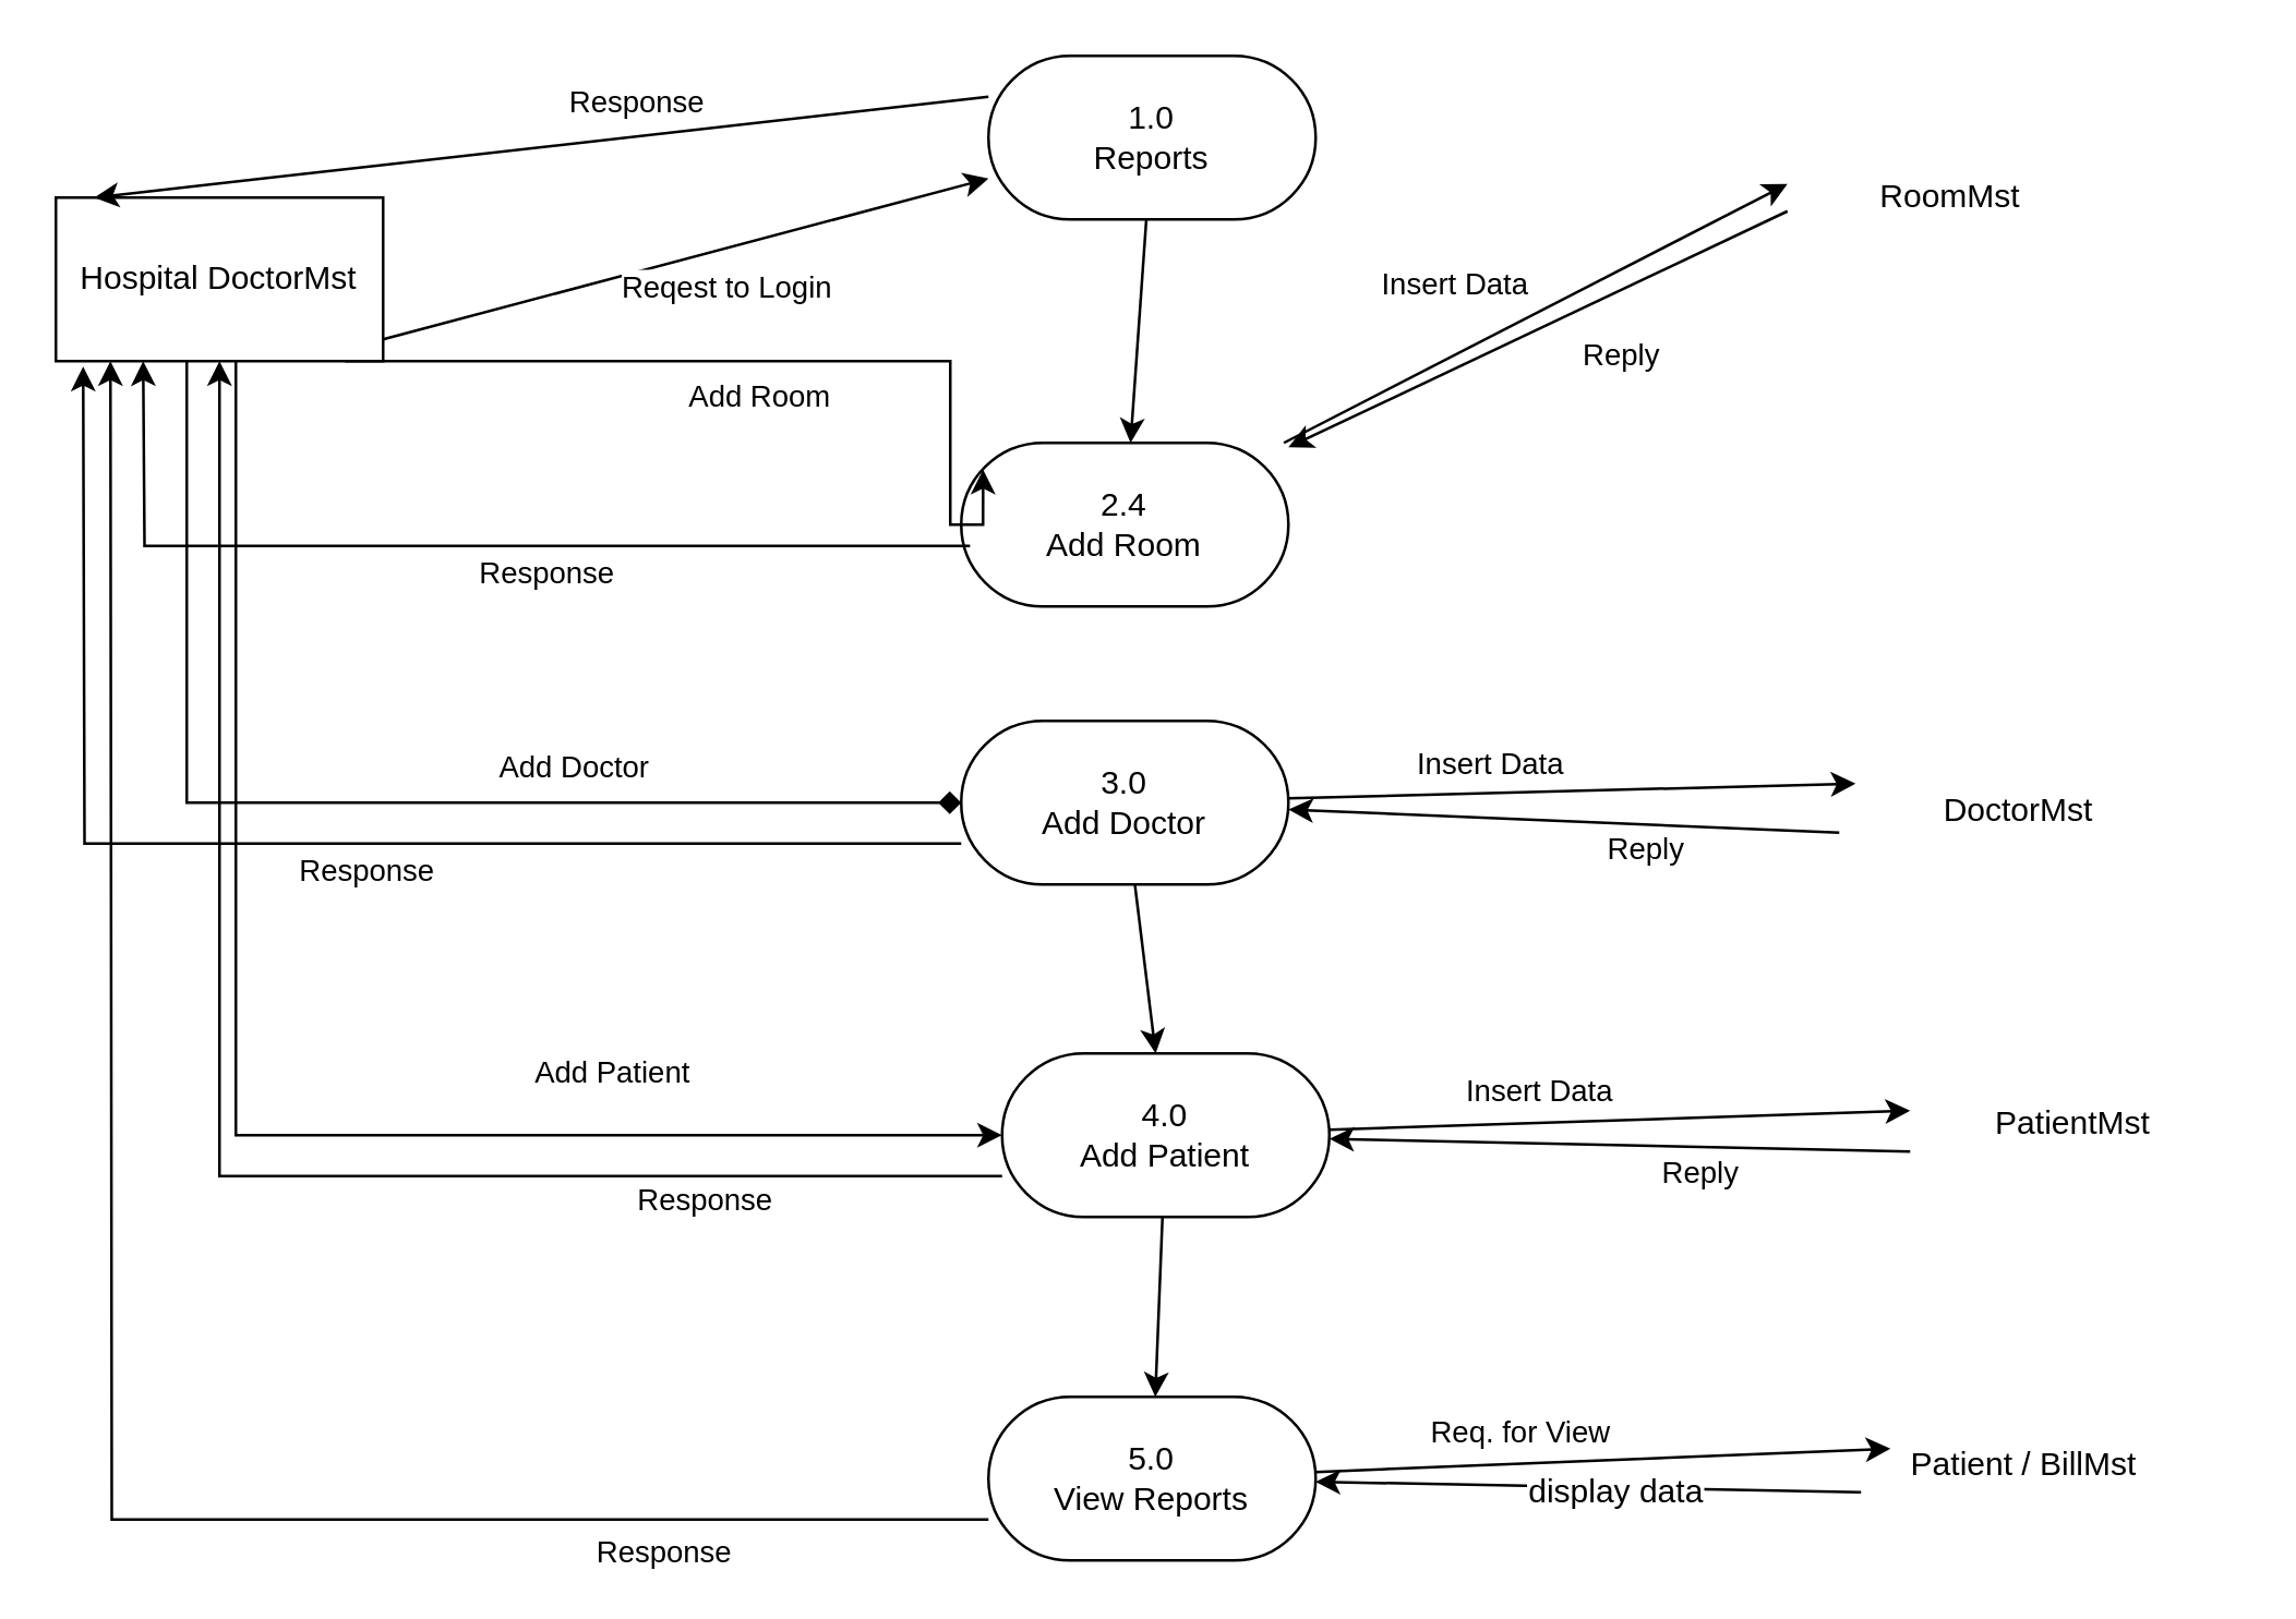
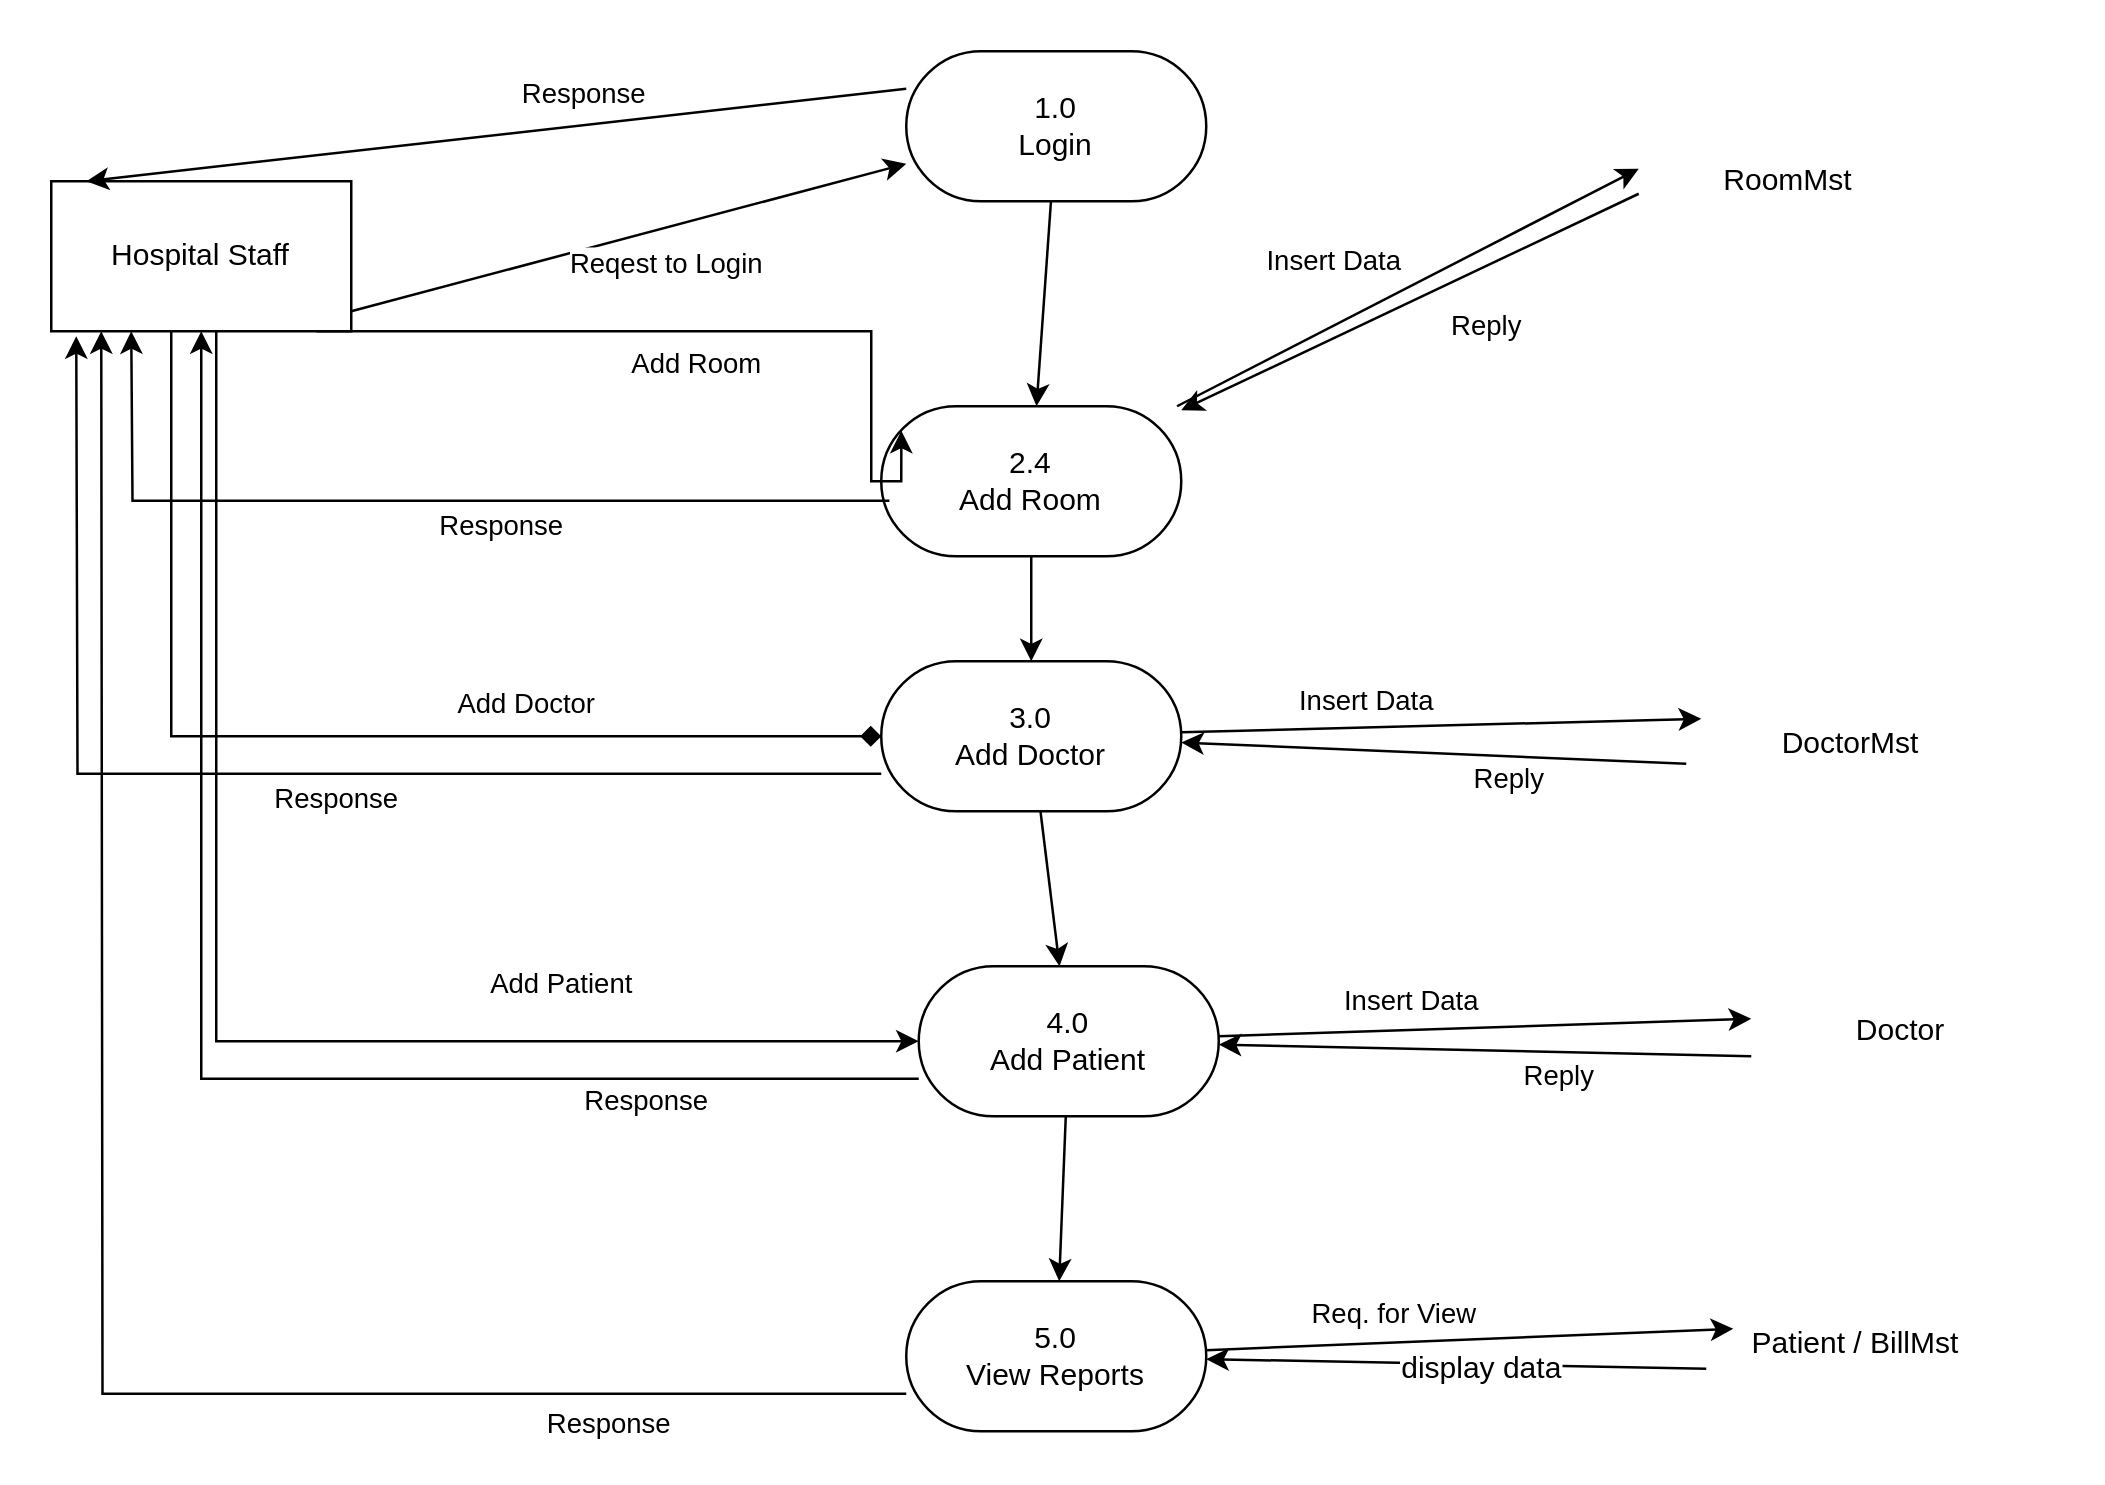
  <mxCell id="0" />
  <mxCell id="1" parent="0" />
- <mxCell id="2" value="Hospital DoctorMst" style="shape=rectangle;whiteSpace=wrap;html=1;strokeColor=#000000;fillColor=#FFFFFF;" parent="1" vertex="1"><mxGeometry x="20" y="72" width="120" height="60" as="geometry" /></mxCell>
- <mxCell id="3" value="1.0&lt;br&gt;Reports" style="shape=rounded;whiteSpace=wrap;html=1;rounded=1;arcSize=50;strokeColor=#000000;fillColor=#FFFFFF;" parent="1" vertex="1"><mxGeometry x="362" y="20" width="120" height="60" as="geometry" /></mxCell>
+ <mxCell id="2" value="Hospital Staff" style="shape=rectangle;whiteSpace=wrap;html=1;strokeColor=#000000;fillColor=#FFFFFF;" parent="1" vertex="1"><mxGeometry x="20" y="72" width="120" height="60" as="geometry" /></mxCell>
+ <mxCell id="3" value="1.0&lt;br&gt;Login" style="shape=rounded;whiteSpace=wrap;html=1;rounded=1;arcSize=50;strokeColor=#000000;fillColor=#FFFFFF;" parent="1" vertex="1"><mxGeometry x="362" y="20" width="120" height="60" as="geometry" /></mxCell>
  <mxCell id="4" value="2.4&lt;br&gt;Add Room" style="shape=rounded;whiteSpace=wrap;html=1;rounded=1;arcSize=50;strokeColor=#000000;fillColor=#FFFFFF;" parent="1" vertex="1"><mxGeometry x="352" y="162" width="120" height="60" as="geometry" /></mxCell>
  <mxCell id="5" value="3.0&lt;br&gt;Add Doctor" style="shape=rounded;whiteSpace=wrap;html=1;rounded=1;arcSize=50;strokeColor=#000000;fillColor=#FFFFFF;" parent="1" vertex="1"><mxGeometry x="352" y="264" width="120" height="60" as="geometry" /></mxCell>
  <mxCell id="6" value="4.0&lt;br&gt;Add Patient" style="shape=rounded;whiteSpace=wrap;html=1;rounded=1;arcSize=50;strokeColor=#000000;fillColor=#FFFFFF;" parent="1" vertex="1"><mxGeometry x="367" y="386" width="120" height="60" as="geometry" /></mxCell>
  <mxCell id="7" value="" style="line;strokeWidth=1;html=1;strokeColor=#000000;" parent="1" vertex="1"><mxGeometry x="580" y="167" width="120" as="geometry" /></mxCell>
  <mxCell id="8" value="" style="line;strokeWidth=1;html=1;strokeColor=#000000;" parent="1" vertex="1"><mxGeometry x="580" y="197" width="120" as="geometry" /></mxCell>
  <mxCell id="9" value="RoomMst" style="text;html=1;strokeColor=none;fillColor=none;align=center;verticalAlign=middle;whiteSpace=wrap;rounded=0;" parent="1" vertex="1"><mxGeometry x="655" y="62" width="120" height="20" as="geometry" /></mxCell>
  <mxCell id="10" value="" style="line;strokeWidth=1;html=1;strokeColor=#000000;" parent="1" vertex="1"><mxGeometry x="580" y="287" width="120" as="geometry" /></mxCell>
  <mxCell id="11" value="" style="line;strokeWidth=1;html=1;strokeColor=#000000;" parent="1" vertex="1"><mxGeometry x="580" y="317" width="120" as="geometry" /></mxCell>
  <mxCell id="12" value="DoctorMst" style="text;html=1;strokeColor=none;fillColor=none;align=center;verticalAlign=middle;whiteSpace=wrap;rounded=0;" parent="1" vertex="1"><mxGeometry x="680" y="287" width="120" height="20" as="geometry" /></mxCell>
  <mxCell id="13" value="" style="line;strokeWidth=1;html=1;strokeColor=#000000;" parent="1" vertex="1"><mxGeometry x="580" y="407" width="120" as="geometry" /></mxCell>
  <mxCell id="14" value="" style="line;strokeWidth=1;html=1;strokeColor=#000000;" parent="1" vertex="1"><mxGeometry x="580" y="437" width="120" as="geometry" /></mxCell>
- <mxCell id="15" value="PatientMst" style="text;html=1;strokeColor=none;fillColor=none;align=center;verticalAlign=middle;whiteSpace=wrap;rounded=0;" parent="1" vertex="1"><mxGeometry x="700" y="402" width="120" height="20" as="geometry" /></mxCell>
+ <mxCell id="15" value="Doctor" style="text;html=1;strokeColor=none;fillColor=none;align=center;verticalAlign=middle;whiteSpace=wrap;rounded=0;" parent="1" vertex="1"><mxGeometry x="700" y="402" width="120" height="20" as="geometry" /></mxCell>
  <mxCell id="16" value="" style="line;strokeWidth=1;html=1;strokeColor=#000000;" parent="1" vertex="1"><mxGeometry x="580" y="527" width="120" as="geometry" /></mxCell>
  <mxCell id="17" value="" style="line;strokeWidth=1;html=1;strokeColor=#000000;" parent="1" vertex="1"><mxGeometry x="580" y="557" width="120" as="geometry" /></mxCell>
  <mxCell id="18" value="Patient / BillMst" style="text;html=1;strokeColor=none;fillColor=none;align=center;verticalAlign=middle;whiteSpace=wrap;rounded=0;" parent="1" vertex="1"><mxGeometry x="682" y="527" width="120" height="20" as="geometry" /></mxCell>
  <mxCell id="19" value="" style="endArrow=classic;html=1;rounded=0;" parent="1" source="3" target="4" edge="1"><mxGeometry width="50" height="50" relative="1" as="geometry"><mxPoint x="390" y="82" as="sourcePoint" /><mxPoint x="390" y="142" as="targetPoint" /></mxGeometry></mxCell>
+ <mxCell id="20" value="" style="endArrow=classic;html=1;rounded=0;" parent="1" source="4" target="5" edge="1"><mxGeometry width="50" height="50" relative="1" as="geometry"><mxPoint x="390" y="202" as="sourcePoint" /><mxPoint x="390" y="262" as="targetPoint" /></mxGeometry></mxCell>
  <mxCell id="21" value="" style="endArrow=classic;html=1;rounded=0;" parent="1" source="5" target="6" edge="1"><mxGeometry width="50" height="50" relative="1" as="geometry"><mxPoint x="390" y="322" as="sourcePoint" /><mxPoint x="390" y="382" as="targetPoint" /></mxGeometry></mxCell>
  <mxCell id="22" value="" style="endArrow=classic;html=1;rounded=0;" parent="1" source="6" target="41" edge="1"><mxGeometry width="50" height="50" relative="1" as="geometry"><mxPoint x="390" y="442" as="sourcePoint" /><mxPoint x="390" y="502" as="targetPoint" /></mxGeometry></mxCell>
  <mxCell id="23" value="Reqest to Login" style="endArrow=classic;html=1;rounded=0;exitX=1;exitY=0.5;exitDx=0;exitDy=0;entryX=0;entryY=0.75;entryDx=0;entryDy=0;" parent="1" target="3" edge="1"><mxGeometry x="0.103" y="-14" width="50" height="50" relative="1" as="geometry"><mxPoint x="140" y="124" as="sourcePoint" /><mxPoint x="362" y="72" as="targetPoint" /><mxPoint as="offset" /></mxGeometry></mxCell>
  <mxCell id="24" value="Response" style="endArrow=classic;html=1;rounded=0;exitX=0;exitY=0.25;exitDx=0;exitDy=0;entryX=0;entryY=0.5;entryDx=0;entryDy=0;" parent="1" source="3" edge="1"><mxGeometry x="-0.222" y="-12" width="50" height="50" relative="1" as="geometry"><mxPoint x="376" y="20" as="sourcePoint" /><mxPoint x="34" y="72" as="targetPoint" /><mxPoint as="offset" /></mxGeometry></mxCell>
  <mxCell id="25" value="Add Room" style="endArrow=classic;html=1;rounded=0;edgeStyle=orthogonalEdgeStyle;elbow=vertical;exitX=0.25;exitY=1;exitDx=0;exitDy=0;entryX=0.067;entryY=0.163;entryDx=0;entryDy=0;entryPerimeter=0;" parent="1" target="4" edge="1"><mxGeometry x="-0.033" y="-13" relative="1" as="geometry"><mxPoint as="offset" /><mxPoint x="126" y="132" as="sourcePoint" /><mxPoint x="428" y="192" as="targetPoint" /><Array as="points"><mxPoint x="348" y="132" /><mxPoint x="348" y="192" /><mxPoint x="360" y="192" /></Array></mxGeometry></mxCell>
  <mxCell id="26" value="Response" style="endArrow=classic;html=1;rounded=0;edgeStyle=orthogonalEdgeStyle;elbow=horizontal;exitX=0.027;exitY=0.63;exitDx=0;exitDy=0;entryX=0.35;entryY=1;entryDx=0;entryDy=0;exitPerimeter=0;" parent="1" source="4" edge="1"><mxGeometry relative="1" as="geometry"><mxPoint x="30" y="10" as="offset" /><mxPoint x="342" y="192" as="sourcePoint" /><mxPoint x="52" y="132" as="targetPoint" /></mxGeometry></mxCell>
  <mxCell id="27" value="Add Doctor" style="endArrow=diamond;html=1;rounded=0;edgeStyle=orthogonalEdgeStyle;elbow=vertical;exitX=0.4;exitY=1;exitDx=0;exitDy=0;entryX=0;entryY=0.5;entryDx=0;entryDy=0;" parent="1" source="2" target="5" edge="1"><mxGeometry x="0.363" y="13" relative="1" as="geometry"><mxPoint as="offset" /></mxGeometry></mxCell>
  <mxCell id="28" value="Response" style="endArrow=classic;html=1;rounded=0;edgeStyle=orthogonalEdgeStyle;elbow=horizontal;exitX=0;exitY=0.75;exitDx=0;exitDy=0;entryX=0.5;entryY=1;entryDx=0;entryDy=0;" parent="1" source="5" edge="1"><mxGeometry relative="1" as="geometry"><mxPoint x="30" y="10" as="offset" /><mxPoint x="302" y="296" as="sourcePoint" /><mxPoint x="30" y="134" as="targetPoint" /></mxGeometry></mxCell>
  <mxCell id="29" value="Add Patient" style="endArrow=classic;html=1;rounded=0;edgeStyle=orthogonalEdgeStyle;elbow=vertical;exitX=0.55;exitY=1;exitDx=0;exitDy=0;entryX=0;entryY=0.5;entryDx=0;entryDy=0;" parent="1" source="2" target="6" edge="1"><mxGeometry x="0.495" y="23" relative="1" as="geometry"><mxPoint as="offset" /></mxGeometry></mxCell>
  <mxCell id="30" value="Response" style="endArrow=classic;html=1;rounded=0;edgeStyle=orthogonalEdgeStyle;elbow=horizontal;exitX=0;exitY=0.75;exitDx=0;exitDy=0;entryX=0.5;entryY=1;entryDx=0;entryDy=0;" parent="1" source="6" target="2" edge="1"><mxGeometry x="-0.628" y="9" relative="1" as="geometry"><mxPoint as="offset" /><mxPoint x="335" y="436" as="sourcePoint" /><mxPoint x="76" y="152" as="targetPoint" /></mxGeometry></mxCell>
  <mxCell id="31" value="Response" style="endArrow=classic;html=1;rounded=0;edgeStyle=orthogonalEdgeStyle;elbow=horizontal;exitX=0;exitY=0.75;exitDx=0;exitDy=0;entryX=0.8;entryY=1;entryDx=0;entryDy=0;" parent="1" source="41" edge="1"><mxGeometry x="-0.681" y="12" relative="1" as="geometry"><mxPoint as="offset" /><mxPoint x="286" y="542" as="sourcePoint" /><mxPoint x="40" y="132" as="targetPoint" /></mxGeometry></mxCell>
  <mxCell id="32" value="Insert Data" style="endArrow=classic;html=1;rounded=0;entryX=0;entryY=0.25;entryDx=0;entryDy=0;" parent="1" source="4" target="9" edge="1"><mxGeometry width="50" height="50" relative="1" as="geometry"><mxPoint x="460" y="172" as="sourcePoint" /><mxPoint x="570" y="172" as="targetPoint" /><mxPoint x="-30" y="-10" as="offset" /></mxGeometry></mxCell>
  <mxCell id="33" value="Reply" style="endArrow=classic;html=1;rounded=0;exitX=0;exitY=0.75;exitDx=0;exitDy=0;" parent="1" source="9" target="4" edge="1"><mxGeometry width="50" height="50" relative="1" as="geometry"><mxPoint x="570" y="202" as="sourcePoint" /><mxPoint x="460" y="202" as="targetPoint" /><mxPoint x="30" y="10" as="offset" /></mxGeometry></mxCell>
  <mxCell id="34" value="Insert Data" style="endArrow=classic;html=1;rounded=0;entryX=0;entryY=0;entryDx=0;entryDy=0;" parent="1" source="5" target="12" edge="1"><mxGeometry width="50" height="50" relative="1" as="geometry"><mxPoint x="460" y="292" as="sourcePoint" /><mxPoint x="570" y="292" as="targetPoint" /><mxPoint x="-30" y="-10" as="offset" /></mxGeometry></mxCell>
  <mxCell id="35" value="Reply" style="endArrow=classic;html=1;rounded=0;" parent="1" target="5" edge="1"><mxGeometry width="50" height="50" relative="1" as="geometry"><mxPoint x="674" y="305" as="sourcePoint" /><mxPoint x="460" y="322" as="targetPoint" /><mxPoint x="30" y="10" as="offset" /></mxGeometry></mxCell>
  <mxCell id="36" value="Insert Data" style="endArrow=classic;html=1;rounded=0;entryX=1;entryY=0.5;entryDx=0;entryDy=0;entryPerimeter=0;" parent="1" source="6" target="13" edge="1"><mxGeometry width="50" height="50" relative="1" as="geometry"><mxPoint x="460" y="412" as="sourcePoint" /><mxPoint x="570" y="412" as="targetPoint" /><mxPoint x="-30" y="-10" as="offset" /></mxGeometry></mxCell>
  <mxCell id="37" value="Reply" style="endArrow=classic;html=1;rounded=0;exitX=0;exitY=1;exitDx=0;exitDy=0;" parent="1" source="15" target="6" edge="1"><mxGeometry width="50" height="50" relative="1" as="geometry"><mxPoint x="570" y="442" as="sourcePoint" /><mxPoint x="460" y="442" as="targetPoint" /><mxPoint x="30" y="10" as="offset" /></mxGeometry></mxCell>
  <mxCell id="38" value="Req. for View" style="endArrow=classic;html=1;rounded=0;entryX=0.09;entryY=0.2;entryDx=0;entryDy=0;entryPerimeter=0;" parent="1" source="41" target="18" edge="1"><mxGeometry width="50" height="50" relative="1" as="geometry"><mxPoint x="460" y="532" as="sourcePoint" /><mxPoint x="570" y="532" as="targetPoint" /><mxPoint x="-30" y="-10" as="offset" /></mxGeometry></mxCell>
  <mxCell id="39" value="" style="endArrow=classic;html=1;rounded=0;exitX=0;exitY=1;exitDx=0;exitDy=0;" parent="1" source="18" target="41" edge="1"><mxGeometry x="-0.365" y="12" width="50" height="50" relative="1" as="geometry"><mxPoint x="650" y="547" as="sourcePoint" /><mxPoint x="450" y="539.222" as="targetPoint" /><mxPoint as="offset" /><Array as="points" /></mxGeometry></mxCell>
  <mxCell id="40" value="display data" style="edgeLabel;html=1;align=center;verticalAlign=middle;resizable=0;points=[];fontSize=12;" parent="39" vertex="1" connectable="0"><mxGeometry x="-0.1" y="1" relative="1" as="geometry"><mxPoint as="offset" /></mxGeometry></mxCell>
  <mxCell id="41" value="5.0&lt;br&gt;View Reports" style="shape=rounded;whiteSpace=wrap;html=1;rounded=1;arcSize=50;strokeColor=#000000;fillColor=#FFFFFF;" parent="1" vertex="1"><mxGeometry x="362" y="512" width="120" height="60" as="geometry" /></mxCell>
